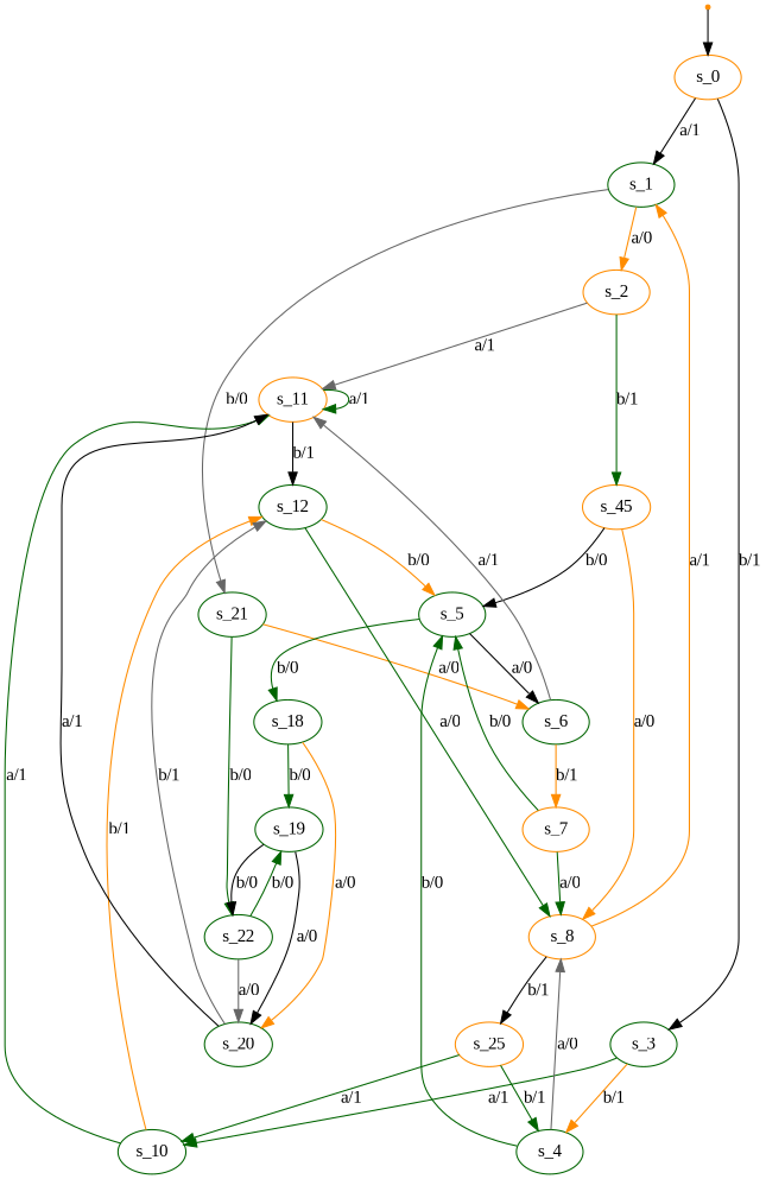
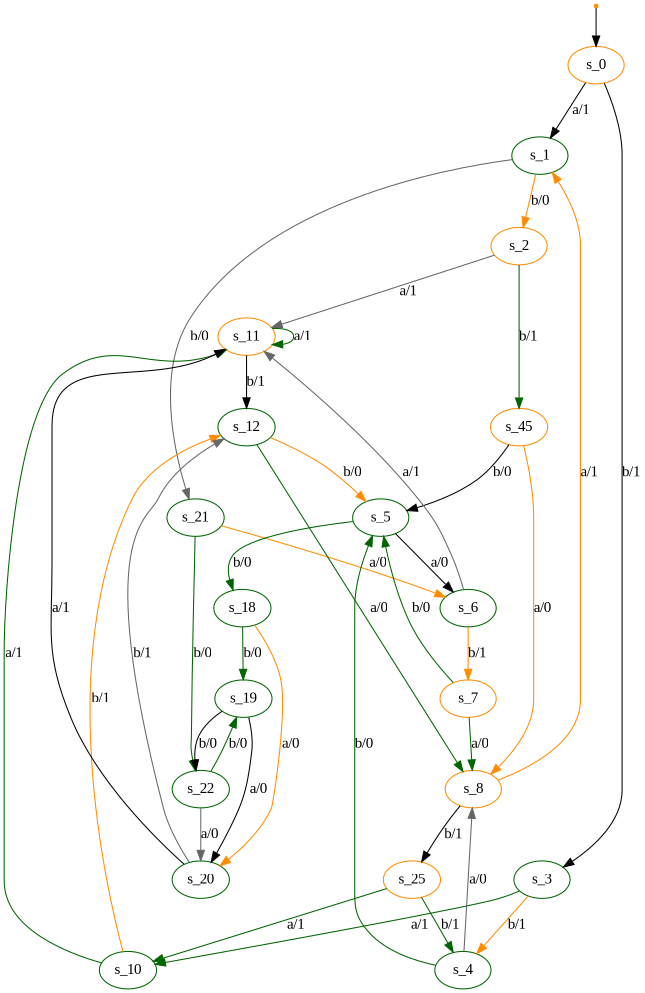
  digraph {
    fontname="Liberation Serif"
    node [color=darkgreen fontname="Liberation Serif"]
    edge [color=darkgreen fontname="Liberation Serif"]
    s_0 [color=darkorange root=true]
    s_1
    s_3
    s_2 [color=darkorange]
    s_21
    s_10
    s_4
    s_11 [color=darkorange]
    s_45 [color=darkorange]
    s_6
    s_22
    s_12
    s_5
    s_8 [color=darkorange]
    s_18
    s_25 [color=darkorange]
    s_7 [color=darkorange]
    s_19
    s_20
    qi [color=darkorange shape=point]
    s_0 -> s_1 [color=black label="a/1"]
    s_0 -> s_3 [color=black label="b/1"]
-   s_1 -> s_2 [color=darkorange label="a/0"]
+   s_1 -> s_2 [color=darkorange label="b/0"]
    s_1 -> s_21 [color=gray40 label="b/0"]
    s_3 -> s_10 [label="a/1"]
    s_3 -> s_4 [color=darkorange label="b/1"]
    s_2 -> s_11 [color=gray40 label="a/1"]
    s_2 -> s_45 [label="b/1"]
    s_21 -> s_6 [color=darkorange label="a/0"]
    s_21 -> s_22 [label="b/0"]
    s_10 -> s_11 [label="a/1"]
    s_10 -> s_12 [color=darkorange label="b/1"]
    s_4 -> s_5 [label="b/0"]
    s_4 -> s_8 [color=gray40 label="a/0"]
    s_11 -> s_11 [label="a/1"]
    s_11 -> s_12 [color=black label="b/1"]
    s_45 -> s_5 [color=black label="b/0"]
    s_45 -> s_8 [color=darkorange label="a/0"]
    s_6 -> s_11 [color=gray40 label="a/1"]
    s_6 -> s_7 [color=darkorange label="b/1"]
    s_22 -> s_19 [label="b/0"]
    s_22 -> s_20 [color=gray40 label="a/0"]
    s_12 -> s_5 [color=darkorange label="b/0"]
    s_12 -> s_8 [label="a/0"]
    s_5 -> s_6 [color=black label="a/0"]
    s_5 -> s_18 [label="b/0"]
    s_8 -> s_1 [color=darkorange label="a/1"]
    s_8 -> s_25 [color=black label="b/1"]
    s_18 -> s_19 [label="b/0"]
    s_18 -> s_20 [color=darkorange label="a/0"]
    s_25 -> s_10 [label="a/1"]
    s_25 -> s_4 [label="b/1"]
    s_7 -> s_5 [label="b/0"]
    s_7 -> s_8 [label="a/0"]
    s_19 -> s_22 [color=black label="b/0"]
    s_19 -> s_20 [color=black label="a/0"]
    s_20 -> s_11 [color=black label="a/1"]
    s_20 -> s_12 [color=gray40 label="b/1"]
    qi -> s_0 [color=black]
  }
